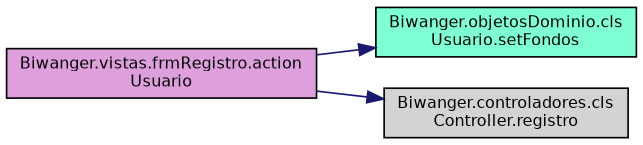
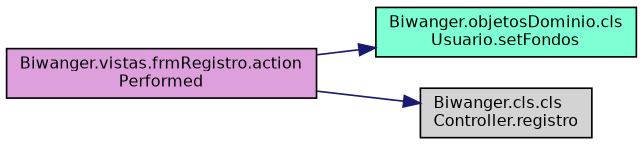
  digraph {
    rankdir=RL
    node [color=black fontname=Helvetica fontsize=10 shape=record style=filled]
    edge [color=midnightblue dir=back fontname=Helvetica fontsize=10 labelfontname=Helvetica labelfontsize=10 style=solid]
    n1 [fillcolor=aquamarine fontcolor=black height=0.2 label="Biwanger.objetosDominio.cls\lUsuario.setFondos" width=0.4]
-   n2 [fillcolor=plum height=0.2 label="Biwanger.vistas.frmRegistro.action\lUsuario" width=0.4]
-   n3 [fillcolor=lightgrey height=0.2 label="Biwanger.controladores.cls\lController.registro" width=0.4]
+   n2 [fillcolor=plum height=0.2 label="Biwanger.vistas.frmRegistro.action\lPerformed" width=0.4]
+   n3 [fillcolor=lightgrey height=0.2 label="Biwanger.cls.cls\lController.registro" width=0.4]
    n1 -> n2
    n3 -> n2
  }
